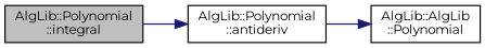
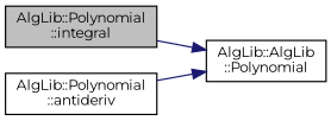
  digraph {
    fontname=Montserrat
    rankdir=LR
    node [color=black fillcolor=white fontname=Montserrat fontsize=10 shape=record style=filled]
    edge [color=midnightblue fontname=Montserrat fontsize=10 labelfontname=Helvetica labelfontsize=10 style=solid]
    n1 [fillcolor=grey75 fontcolor=black height=0.2 label="AlgLib::Polynomial\l::integral" width=0.4]
    n2 [height=0.2 label="AlgLib::Polynomial\l::antideriv" width=0.4]
    n3 [height=0.2 label="AlgLib::AlgLib\l::Polynomial" width=0.4]
-   n1 -> n2
+   n1 -> n3
    n2 -> n3
  }
